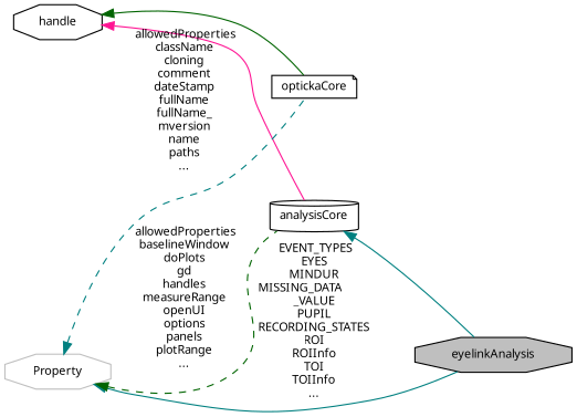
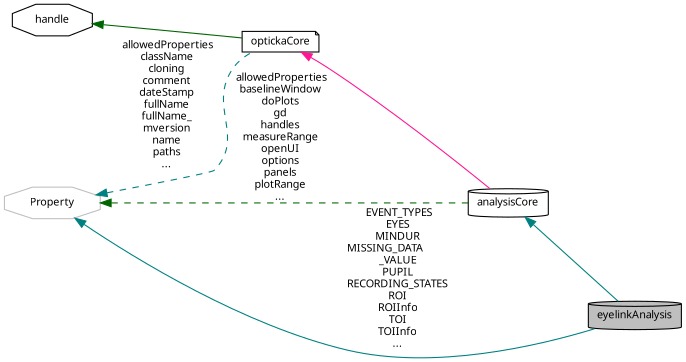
  digraph {
    rankdir=LR
    node [color=black fillcolor=white fontname="Graublau Slab" fontsize=10 shape=cylinder style=filled]
    edge [color=teal dir=back fontname="Graublau Slab" fontsize=10 labelfontname="Graublau Slab" labelfontsize=10 style=solid]
-   n1 [fillcolor=grey75 fontcolor=black height=0.2 label=eyelinkAnalysis shape=octagon width=0.4]
+   n1 [fillcolor=grey75 fontcolor=black height=0.2 label=eyelinkAnalysis width=0.4]
    n2 [height=0.2 label=analysisCore width=0.4]
    n3 [height=0.2 label=optickaCore shape=note width=0.4]
    n4 [height=0.2 label=handle shape=octagon width=0.4]
    n5 [color=grey75 height=0.2 label=Property shape=octagon width=0.4]
    n2 -> n1
-   n4 -> n2 [color=deeppink]
+   n3 -> n2 [color=deeppink]
    n4 -> n3 [color=darkgreen]
    n5 -> n1 [label=" EVENT_TYPES\nEYES\nMINDUR\nMISSING_DATA\l_VALUE\nPUPIL\nRECORDING_STATES\nROI\nROIInfo\nTOI\nTOIInfo\n..."]
    n5 -> n2 [color=darkgreen label=" allowedProperties\nbaselineWindow\ndoPlots\ngd\nhandles\nmeasureRange\nopenUI\noptions\npanels\nplotRange\n..." style=dashed]
    n5 -> n3 [label=" allowedProperties\nclassName\ncloning\ncomment\ndateStamp\nfullName\nfullName_\nmversion\nname\npaths\n..." style=dashed]
  }
